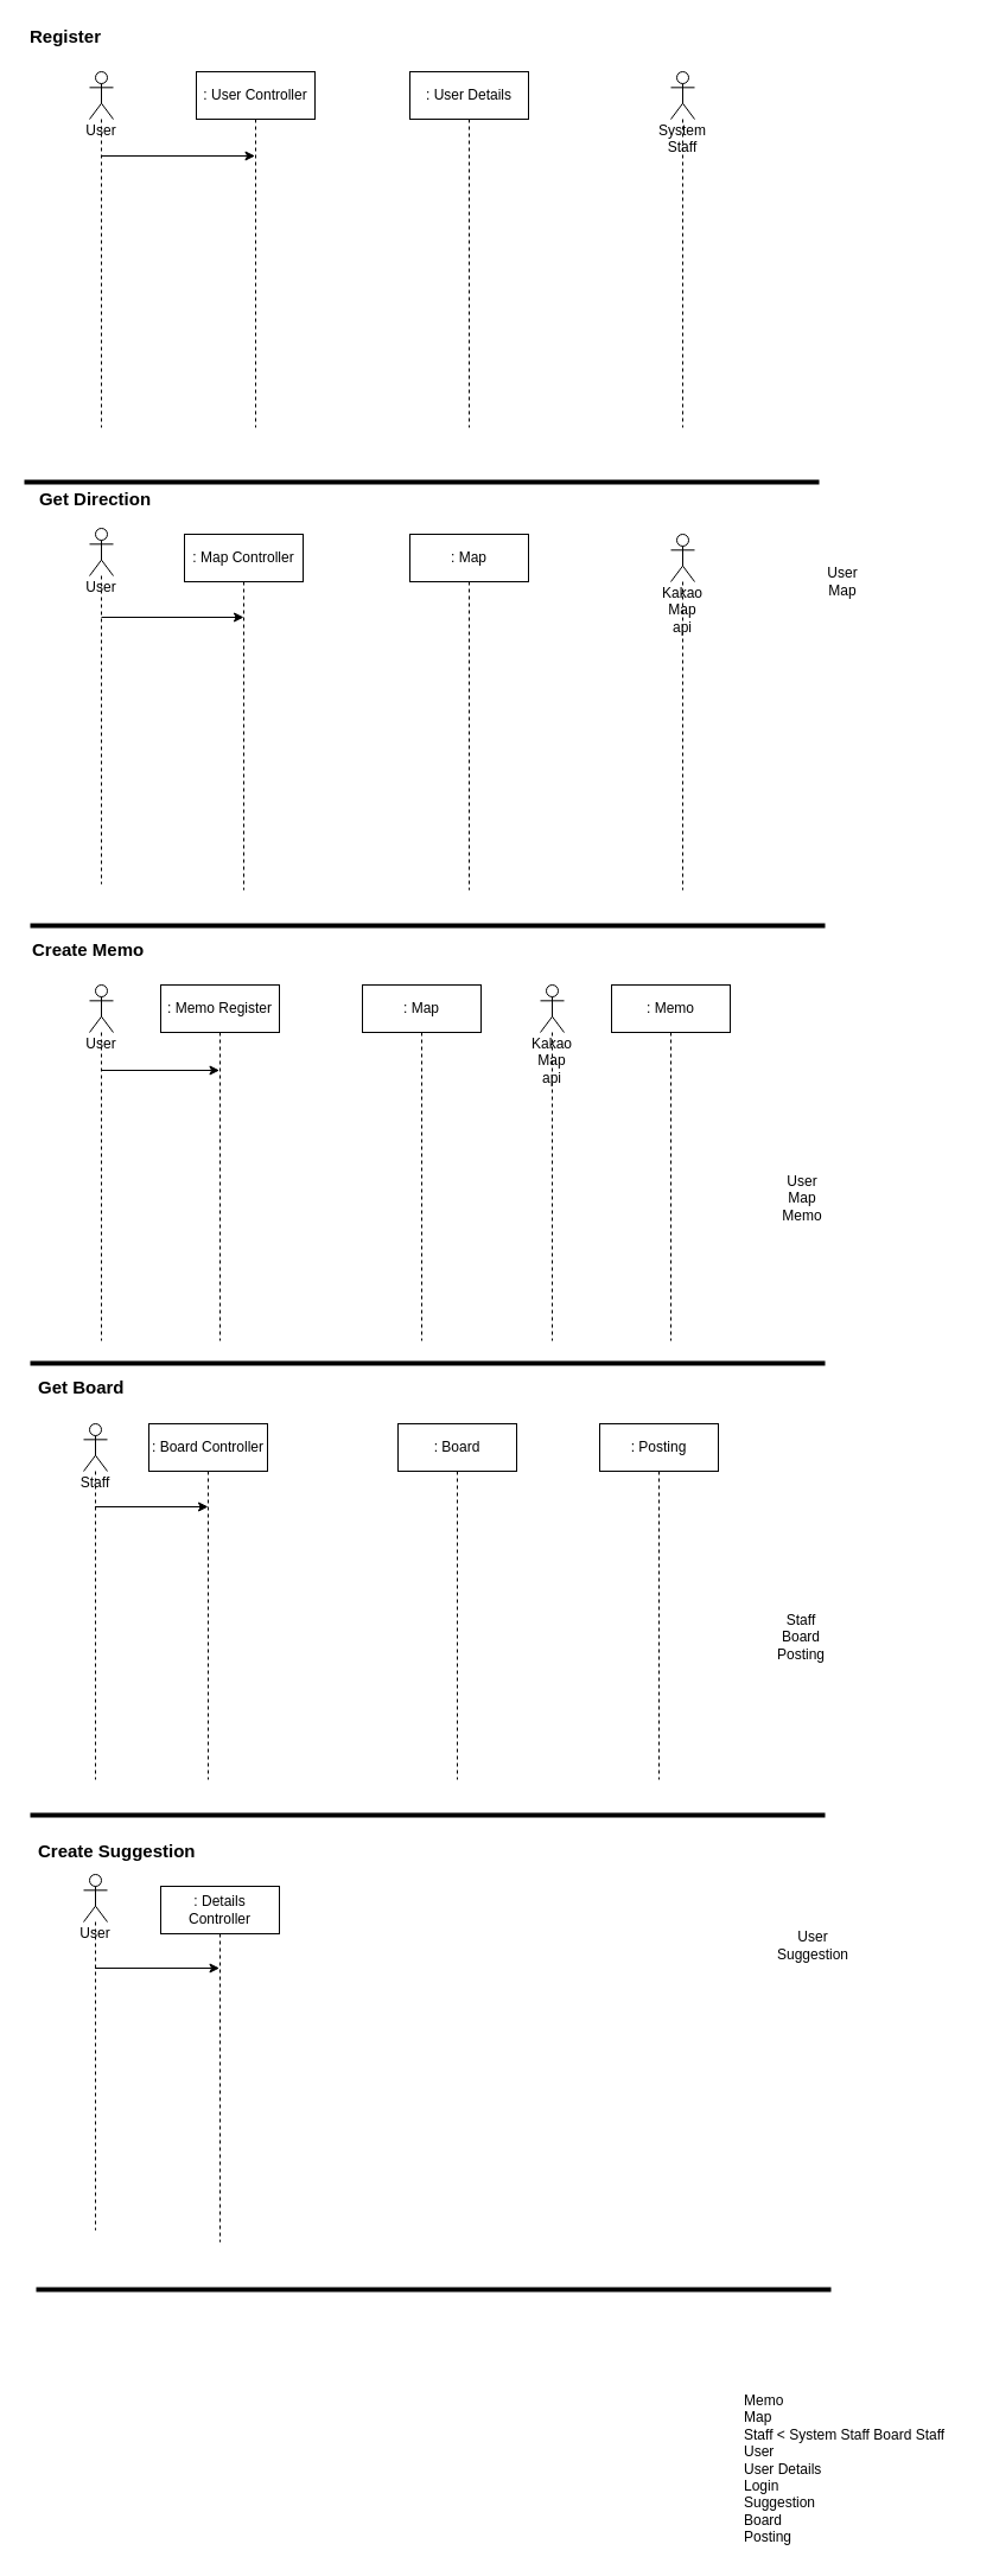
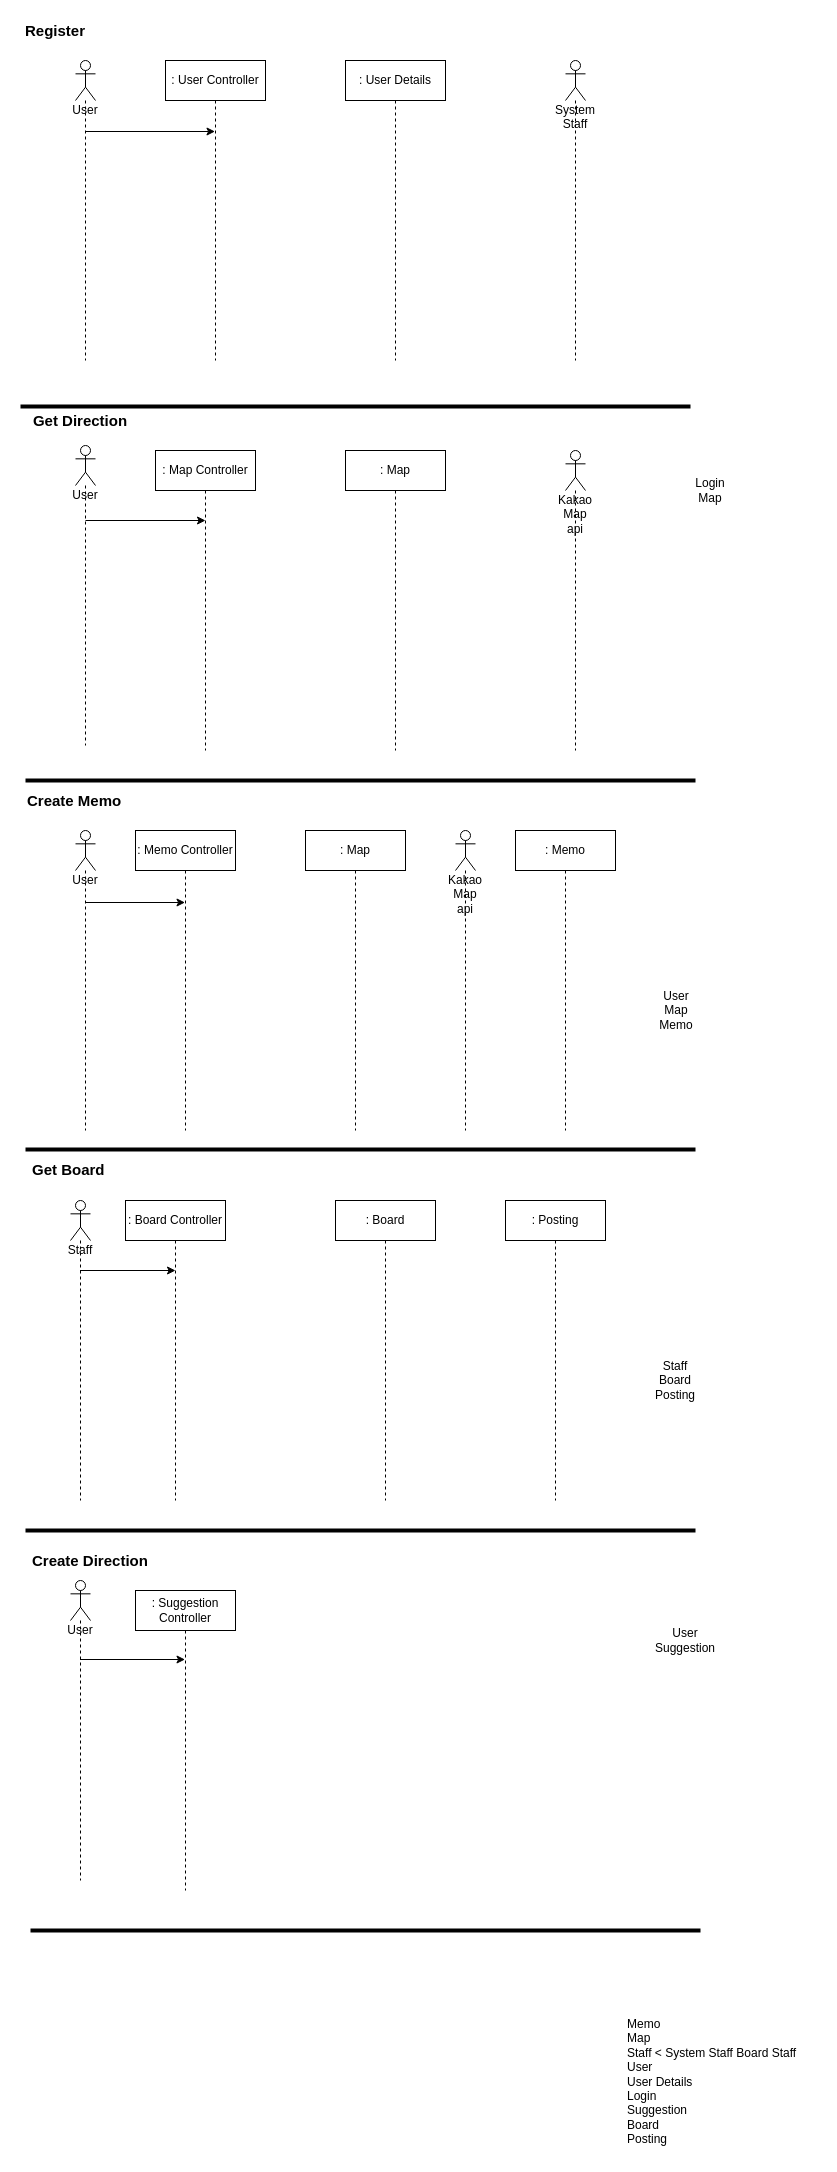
  <mxCell id="0" />
  <mxCell id="1" parent="0" />
  <mxCell id="2" value=": User Controller" style="shape=umlLifeline;perimeter=lifelinePerimeter;whiteSpace=wrap;html=1;container=1;collapsible=0;recursiveResize=0;outlineConnect=0;" parent="1" vertex="1"><mxGeometry x="165" y="60" width="100" height="300" as="geometry" /></mxCell>
  <mxCell id="3" value="User" style="shape=umlLifeline;participant=umlActor;perimeter=lifelinePerimeter;whiteSpace=wrap;html=1;container=1;collapsible=0;recursiveResize=0;verticalAlign=top;spacingTop=36;outlineConnect=0;" parent="1" vertex="1"><mxGeometry x="75" y="60" width="20" height="300" as="geometry" /></mxCell>
  <mxCell id="4" value="" style="endArrow=classic;html=1;" parent="1" edge="1"><mxGeometry width="50" height="50" relative="1" as="geometry"><mxPoint x="84.5" y="131" as="sourcePoint" /><mxPoint x="214.5" y="131" as="targetPoint" /></mxGeometry></mxCell>
  <mxCell id="5" value="" style="endArrow=none;html=1;strokeWidth=4;" parent="1" edge="1"><mxGeometry width="50" height="50" relative="1" as="geometry"><mxPoint x="20" y="406" as="sourcePoint" /><mxPoint x="690" y="406" as="targetPoint" /></mxGeometry></mxCell>
  <mxCell id="6" value="&lt;b&gt;&lt;font style=&quot;font-size: 15px&quot;&gt;Register&lt;/font&gt;&lt;/b&gt;" style="text;html=1;strokeColor=none;fillColor=none;align=center;verticalAlign=middle;whiteSpace=wrap;rounded=0;" parent="1" vertex="1"><mxGeometry x="35" y="20" width="40" height="20" as="geometry" /></mxCell>
  <mxCell id="7" value="" style="endArrow=none;html=1;strokeWidth=4;" parent="1" edge="1"><mxGeometry width="50" height="50" relative="1" as="geometry"><mxPoint x="25" y="780" as="sourcePoint" /><mxPoint x="695" y="780" as="targetPoint" /></mxGeometry></mxCell>
  <mxCell id="8" value="&lt;b&gt;&lt;font style=&quot;font-size: 15px&quot;&gt;Get Direction&lt;/font&gt;&lt;/b&gt;" style="text;html=1;strokeColor=none;fillColor=none;align=center;verticalAlign=middle;whiteSpace=wrap;rounded=0;" parent="1" vertex="1"><mxGeometry x="25" y="410" width="110" height="20" as="geometry" /></mxCell>
  <mxCell id="9" value="" style="endArrow=none;html=1;strokeWidth=4;" parent="1" edge="1"><mxGeometry width="50" height="50" relative="1" as="geometry"><mxPoint x="25" y="1149" as="sourcePoint" /><mxPoint x="695" y="1149" as="targetPoint" /></mxGeometry></mxCell>
  <mxCell id="10" value="&lt;b&gt;&lt;font style=&quot;font-size: 15px&quot;&gt;Create Memo&lt;/font&gt;&lt;/b&gt;" style="text;html=1;strokeColor=none;fillColor=none;align=left;verticalAlign=middle;whiteSpace=wrap;rounded=0;" parent="1" vertex="1"><mxGeometry x="25" y="790" width="110" height="20" as="geometry" /></mxCell>
  <mxCell id="11" value="" style="endArrow=none;html=1;strokeWidth=4;" parent="1" edge="1"><mxGeometry width="50" height="50" relative="1" as="geometry"><mxPoint x="25" y="1530" as="sourcePoint" /><mxPoint x="695" y="1530" as="targetPoint" /></mxGeometry></mxCell>
  <mxCell id="12" style="edgeStyle=orthogonalEdgeStyle;rounded=0;orthogonalLoop=1;jettySize=auto;html=1;exitX=0.5;exitY=1;exitDx=0;exitDy=0;strokeWidth=4;" parent="1" source="10" target="10" edge="1"><mxGeometry relative="1" as="geometry" /></mxCell>
  <mxCell id="13" value="&lt;span style=&quot;font-size: 15px&quot;&gt;&lt;b&gt;Get Board&lt;/b&gt;&lt;/span&gt;" style="text;html=1;strokeColor=none;fillColor=none;align=left;verticalAlign=middle;whiteSpace=wrap;rounded=0;" parent="1" vertex="1"><mxGeometry x="30" y="1159" width="110" height="20" as="geometry" /></mxCell>
- <mxCell id="14" value="&lt;span style=&quot;font-size: 15px&quot;&gt;&lt;b&gt;Create Suggestion&lt;/b&gt;&lt;/span&gt;" style="text;html=1;strokeColor=none;fillColor=none;align=left;verticalAlign=middle;whiteSpace=wrap;rounded=0;" parent="1" vertex="1"><mxGeometry x="30" y="1550" width="135" height="20" as="geometry" /></mxCell>
+ <mxCell id="14" value="&lt;span style=&quot;font-size: 15px&quot;&gt;&lt;b&gt;Create Direction&lt;/b&gt;&lt;/span&gt;" style="text;html=1;strokeColor=none;fillColor=none;align=left;verticalAlign=middle;whiteSpace=wrap;rounded=0;" parent="1" vertex="1"><mxGeometry x="30" y="1550" width="135" height="20" as="geometry" /></mxCell>
  <mxCell id="15" value="" style="endArrow=none;html=1;strokeWidth=4;" parent="1" edge="1"><mxGeometry width="50" height="50" relative="1" as="geometry"><mxPoint x="30" y="1930" as="sourcePoint" /><mxPoint x="700" y="1930" as="targetPoint" /></mxGeometry></mxCell>
  <mxCell id="16" value="Memo&#10;Map&#10;Staff &lt; System Staff Board Staff&#10;User&#10;User Details&#10;Login&#10;Suggestion&#10;Board&#10;Posting" style="text;whiteSpace=wrap;html=1;" vertex="1" parent="1"><mxGeometry x="625" y="2010" width="190" height="140" as="geometry" /></mxCell>
  <mxCell id="17" value=": User Details" style="shape=umlLifeline;perimeter=lifelinePerimeter;whiteSpace=wrap;html=1;container=1;collapsible=0;recursiveResize=0;outlineConnect=0;" vertex="1" parent="1"><mxGeometry x="345" y="60" width="100" height="300" as="geometry" /></mxCell>
  <mxCell id="18" value="User" style="shape=umlLifeline;participant=umlActor;perimeter=lifelinePerimeter;whiteSpace=wrap;html=1;container=1;collapsible=0;recursiveResize=0;verticalAlign=top;spacingTop=36;outlineConnect=0;" vertex="1" parent="1"><mxGeometry x="75" y="445" width="20" height="300" as="geometry" /></mxCell>
  <mxCell id="19" value="User" style="shape=umlLifeline;participant=umlActor;perimeter=lifelinePerimeter;whiteSpace=wrap;html=1;container=1;collapsible=0;recursiveResize=0;verticalAlign=top;spacingTop=36;outlineConnect=0;" vertex="1" parent="1"><mxGeometry x="75" y="830" width="20" height="300" as="geometry" /></mxCell>
  <mxCell id="20" value="Staff" style="shape=umlLifeline;participant=umlActor;perimeter=lifelinePerimeter;whiteSpace=wrap;html=1;container=1;collapsible=0;recursiveResize=0;verticalAlign=top;spacingTop=36;outlineConnect=0;" vertex="1" parent="1"><mxGeometry x="70" y="1200" width="20" height="300" as="geometry" /></mxCell>
  <mxCell id="21" value="User" style="shape=umlLifeline;participant=umlActor;perimeter=lifelinePerimeter;whiteSpace=wrap;html=1;container=1;collapsible=0;recursiveResize=0;verticalAlign=top;spacingTop=36;outlineConnect=0;" vertex="1" parent="1"><mxGeometry x="70" y="1580" width="20" height="300" as="geometry" /></mxCell>
- <mxCell id="22" value="User&lt;br&gt;Map" style="text;html=1;strokeColor=none;fillColor=none;align=center;verticalAlign=middle;whiteSpace=wrap;rounded=0;" vertex="1" parent="1"><mxGeometry x="660" y="480" width="100" height="20" as="geometry" /></mxCell>
+ <mxCell id="22" value="Login&lt;br&gt;Map" style="text;html=1;strokeColor=none;fillColor=none;align=center;verticalAlign=middle;whiteSpace=wrap;rounded=0;" vertex="1" parent="1"><mxGeometry x="660" y="480" width="100" height="20" as="geometry" /></mxCell>
  <mxCell id="23" value=": Map Controller" style="shape=umlLifeline;perimeter=lifelinePerimeter;whiteSpace=wrap;html=1;container=1;collapsible=0;recursiveResize=0;outlineConnect=0;" vertex="1" parent="1"><mxGeometry x="155" y="450" width="100" height="300" as="geometry" /></mxCell>
  <mxCell id="24" value=": Map" style="shape=umlLifeline;perimeter=lifelinePerimeter;whiteSpace=wrap;html=1;container=1;collapsible=0;recursiveResize=0;outlineConnect=0;" vertex="1" parent="1"><mxGeometry x="345" y="450" width="100" height="300" as="geometry" /></mxCell>
  <mxCell id="25" value="User&lt;br&gt;Map&lt;br&gt;Memo" style="text;html=1;strokeColor=none;fillColor=none;align=center;verticalAlign=middle;whiteSpace=wrap;rounded=0;" vertex="1" parent="1"><mxGeometry x="626" y="1000" width="100" height="20" as="geometry" /></mxCell>
- <mxCell id="26" value=": Memo Register" style="shape=umlLifeline;perimeter=lifelinePerimeter;whiteSpace=wrap;html=1;container=1;collapsible=0;recursiveResize=0;outlineConnect=0;" vertex="1" parent="1"><mxGeometry x="135" y="830" width="100" height="300" as="geometry" /></mxCell>
+ <mxCell id="26" value=": Memo Controller" style="shape=umlLifeline;perimeter=lifelinePerimeter;whiteSpace=wrap;html=1;container=1;collapsible=0;recursiveResize=0;outlineConnect=0;" vertex="1" parent="1"><mxGeometry x="135" y="830" width="100" height="300" as="geometry" /></mxCell>
  <mxCell id="27" value=": Map" style="shape=umlLifeline;perimeter=lifelinePerimeter;whiteSpace=wrap;html=1;container=1;collapsible=0;recursiveResize=0;outlineConnect=0;" vertex="1" parent="1"><mxGeometry x="305" y="830" width="100" height="300" as="geometry" /></mxCell>
  <mxCell id="28" value=": Memo" style="shape=umlLifeline;perimeter=lifelinePerimeter;whiteSpace=wrap;html=1;container=1;collapsible=0;recursiveResize=0;outlineConnect=0;" vertex="1" parent="1"><mxGeometry x="515" y="830" width="100" height="300" as="geometry" /></mxCell>
  <mxCell id="29" value="Kakao Map api" style="shape=umlLifeline;participant=umlActor;perimeter=lifelinePerimeter;whiteSpace=wrap;html=1;container=1;collapsible=0;recursiveResize=0;verticalAlign=top;spacingTop=36;outlineConnect=0;" vertex="1" parent="1"><mxGeometry x="565" y="450" width="20" height="300" as="geometry" /></mxCell>
  <mxCell id="30" value="Staff&lt;br&gt;Board&lt;br&gt;Posting" style="text;html=1;strokeColor=none;fillColor=none;align=center;verticalAlign=middle;whiteSpace=wrap;rounded=0;" vertex="1" parent="1"><mxGeometry x="625" y="1370" width="100" height="20" as="geometry" /></mxCell>
  <mxCell id="31" value="User&lt;br&gt;Suggestion" style="text;html=1;strokeColor=none;fillColor=none;align=center;verticalAlign=middle;whiteSpace=wrap;rounded=0;" vertex="1" parent="1"><mxGeometry x="635" y="1630" width="100" height="20" as="geometry" /></mxCell>
  <mxCell id="32" value=": Board Controller" style="shape=umlLifeline;perimeter=lifelinePerimeter;whiteSpace=wrap;html=1;container=1;collapsible=0;recursiveResize=0;outlineConnect=0;" vertex="1" parent="1"><mxGeometry x="125" y="1200" width="100" height="300" as="geometry" /></mxCell>
  <mxCell id="33" value=": Board" style="shape=umlLifeline;perimeter=lifelinePerimeter;whiteSpace=wrap;html=1;container=1;collapsible=0;recursiveResize=0;outlineConnect=0;" vertex="1" parent="1"><mxGeometry x="335" y="1200" width="100" height="300" as="geometry" /></mxCell>
- <mxCell id="34" value=": Details Controller" style="shape=umlLifeline;perimeter=lifelinePerimeter;whiteSpace=wrap;html=1;container=1;collapsible=0;recursiveResize=0;outlineConnect=0;" vertex="1" parent="1"><mxGeometry x="135" y="1590" width="100" height="300" as="geometry" /></mxCell>
+ <mxCell id="34" value=": Suggestion Controller" style="shape=umlLifeline;perimeter=lifelinePerimeter;whiteSpace=wrap;html=1;container=1;collapsible=0;recursiveResize=0;outlineConnect=0;" vertex="1" parent="1"><mxGeometry x="135" y="1590" width="100" height="300" as="geometry" /></mxCell>
  <mxCell id="35" value="System Staff" style="shape=umlLifeline;participant=umlActor;perimeter=lifelinePerimeter;whiteSpace=wrap;html=1;container=1;collapsible=0;recursiveResize=0;verticalAlign=top;spacingTop=36;outlineConnect=0;" vertex="1" parent="1"><mxGeometry x="565" y="60" width="20" height="300" as="geometry" /></mxCell>
  <mxCell id="36" value=": Posting" style="shape=umlLifeline;perimeter=lifelinePerimeter;whiteSpace=wrap;html=1;container=1;collapsible=0;recursiveResize=0;outlineConnect=0;" vertex="1" parent="1"><mxGeometry x="505" y="1200" width="100" height="300" as="geometry" /></mxCell>
  <mxCell id="37" value="Kakao Map api" style="shape=umlLifeline;participant=umlActor;perimeter=lifelinePerimeter;whiteSpace=wrap;html=1;container=1;collapsible=0;recursiveResize=0;verticalAlign=top;spacingTop=36;outlineConnect=0;" vertex="1" parent="1"><mxGeometry x="455" y="830" width="20" height="300" as="geometry" /></mxCell>
  <mxCell id="38" value="" style="endArrow=classic;html=1;" edge="1" parent="1"><mxGeometry width="50" height="50" relative="1" as="geometry"><mxPoint x="85" y="520" as="sourcePoint" /><mxPoint x="205" y="520" as="targetPoint" /></mxGeometry></mxCell>
  <mxCell id="39" value="" style="endArrow=classic;html=1;" edge="1" parent="1"><mxGeometry width="50" height="50" relative="1" as="geometry"><mxPoint x="84.5" y="902" as="sourcePoint" /><mxPoint x="184.5" y="902" as="targetPoint" /></mxGeometry></mxCell>
  <mxCell id="40" value="" style="endArrow=classic;html=1;" edge="1" parent="1" source="20"><mxGeometry width="50" height="50" relative="1" as="geometry"><mxPoint x="85" y="1270" as="sourcePoint" /><mxPoint x="175" y="1270" as="targetPoint" /></mxGeometry></mxCell>
  <mxCell id="41" value="" style="endArrow=classic;html=1;" edge="1" parent="1"><mxGeometry width="50" height="50" relative="1" as="geometry"><mxPoint x="79.5" y="1659" as="sourcePoint" /><mxPoint x="184.5" y="1659" as="targetPoint" /></mxGeometry></mxCell>
